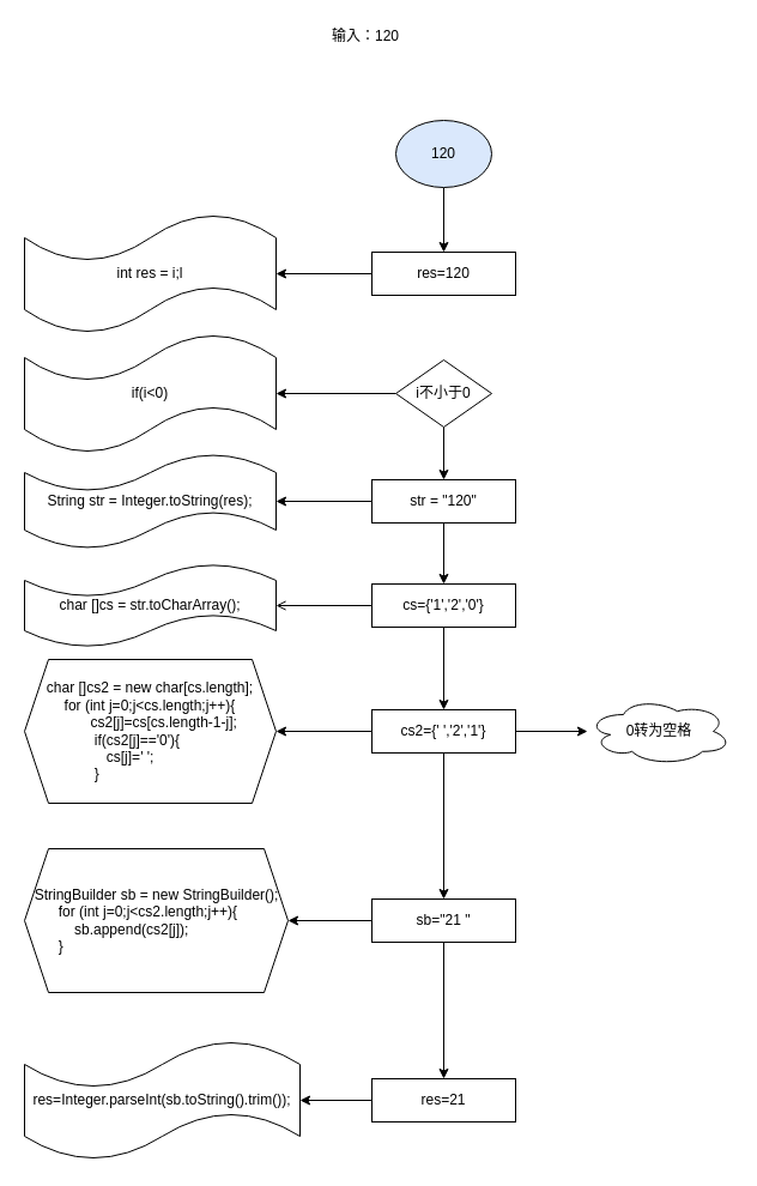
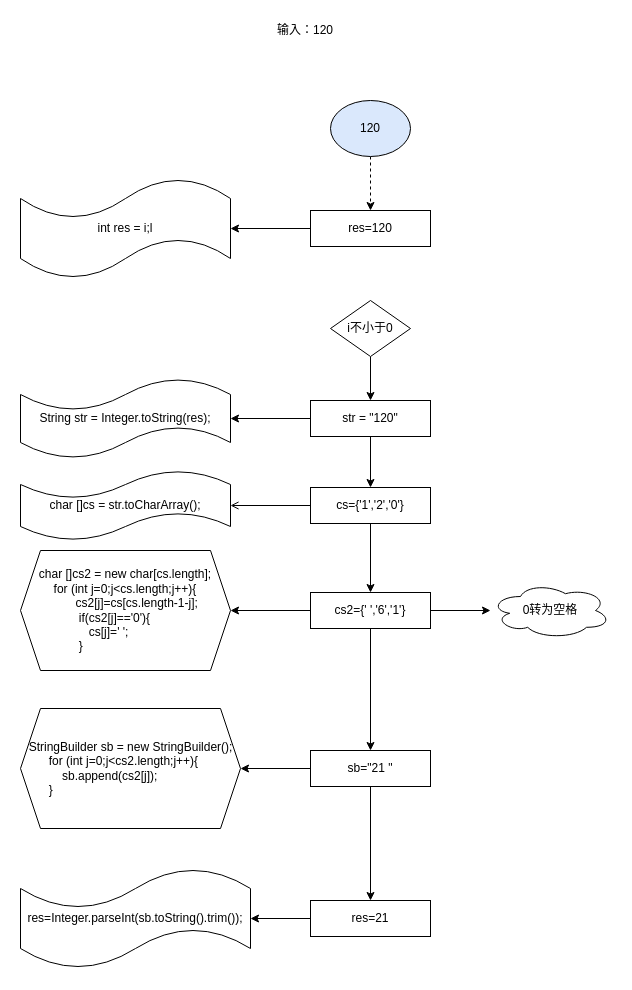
  <mxCell id="0" />
  <mxCell id="1" parent="0" />
  <mxCell id="2" value="输入：120" style="text;html=1;strokeColor=none;fillColor=none;align=center;verticalAlign=middle;whiteSpace=wrap;rounded=0;" parent="1" vertex="1"><mxGeometry x="260" y="20" width="90" height="19" as="geometry" /></mxCell>
- <mxCell id="3" value="" style="edgeStyle=orthogonalEdgeStyle;rounded=0;orthogonalLoop=1;jettySize=auto;html=1;" parent="1" source="4" target="6" edge="1"><mxGeometry relative="1" as="geometry" /></mxCell>
+ <mxCell id="3" value="" style="edgeStyle=orthogonalEdgeStyle;rounded=0;orthogonalLoop=1;jettySize=auto;html=1;dashed=1;" parent="1" source="4" target="6" edge="1"><mxGeometry relative="1" as="geometry" /></mxCell>
  <mxCell id="4" value="120" style="ellipse;whiteSpace=wrap;html=1;aspect=fixed;fillColor=#dae8fc;" parent="1" vertex="1"><mxGeometry x="330" y="100" width="80" height="56" as="geometry" /></mxCell>
  <mxCell id="5" value="" style="edgeStyle=orthogonalEdgeStyle;rounded=0;orthogonalLoop=1;jettySize=auto;html=1;" edge="1" parent="1" source="6"><mxGeometry relative="1" as="geometry"><mxPoint x="230" y="228" as="targetPoint" /></mxGeometry></mxCell>
  <mxCell id="6" value="res=120" style="whiteSpace=wrap;html=1;" parent="1" vertex="1"><mxGeometry x="310" y="210" width="120" height="36" as="geometry" /></mxCell>
  <mxCell id="7" value="" style="edgeStyle=orthogonalEdgeStyle;rounded=0;orthogonalLoop=1;jettySize=auto;html=1;" parent="1" source="9" target="12" edge="1"><mxGeometry relative="1" as="geometry" /></mxCell>
- <mxCell id="8" value="" style="edgeStyle=orthogonalEdgeStyle;rounded=0;orthogonalLoop=1;jettySize=auto;html=1;" edge="1" parent="1" source="9" target="27"><mxGeometry relative="1" as="geometry" /></mxCell>
  <mxCell id="9" value="i不小于0" style="rhombus;whiteSpace=wrap;html=1;" parent="1" vertex="1"><mxGeometry x="330" y="300" width="80" height="56" as="geometry" /></mxCell>
  <mxCell id="10" value="" style="edgeStyle=orthogonalEdgeStyle;rounded=0;orthogonalLoop=1;jettySize=auto;html=1;" parent="1" source="12" target="15" edge="1"><mxGeometry relative="1" as="geometry" /></mxCell>
  <mxCell id="11" value="" style="edgeStyle=orthogonalEdgeStyle;rounded=0;orthogonalLoop=1;jettySize=auto;html=1;" edge="1" parent="1" source="12" target="28"><mxGeometry relative="1" as="geometry" /></mxCell>
  <mxCell id="12" value="str = &quot;120&quot;" style="whiteSpace=wrap;html=1;" parent="1" vertex="1"><mxGeometry x="310" y="400" width="120" height="36" as="geometry" /></mxCell>
  <mxCell id="13" value="" style="edgeStyle=orthogonalEdgeStyle;rounded=0;orthogonalLoop=1;jettySize=auto;html=1;" parent="1" source="15" target="19" edge="1"><mxGeometry relative="1" as="geometry" /></mxCell>
  <mxCell id="14" value="" style="edgeStyle=orthogonalEdgeStyle;rounded=0;orthogonalLoop=1;jettySize=auto;html=1;endArrow=open;" edge="1" parent="1" source="15" target="29"><mxGeometry relative="1" as="geometry" /></mxCell>
  <mxCell id="15" value="cs={'1','2','0'}" style="whiteSpace=wrap;html=1;" parent="1" vertex="1"><mxGeometry x="310" y="487" width="120" height="36" as="geometry" /></mxCell>
  <mxCell id="16" value="" style="edgeStyle=orthogonalEdgeStyle;rounded=0;orthogonalLoop=1;jettySize=auto;html=1;" parent="1" source="19" target="22" edge="1"><mxGeometry relative="1" as="geometry" /></mxCell>
  <mxCell id="17" value="" style="edgeStyle=orthogonalEdgeStyle;rounded=0;orthogonalLoop=1;jettySize=auto;html=1;" parent="1" source="19" target="23" edge="1"><mxGeometry relative="1" as="geometry" /></mxCell>
  <mxCell id="18" value="" style="edgeStyle=orthogonalEdgeStyle;rounded=0;orthogonalLoop=1;jettySize=auto;html=1;" edge="1" parent="1" source="19" target="30"><mxGeometry relative="1" as="geometry" /></mxCell>
- <mxCell id="19" value="cs2={' ','2','1'}" style="whiteSpace=wrap;html=1;" parent="1" vertex="1"><mxGeometry x="310" y="592" width="120" height="36" as="geometry" /></mxCell>
+ <mxCell id="19" value="cs2={' ','6','1'}" style="whiteSpace=wrap;html=1;" parent="1" vertex="1"><mxGeometry x="310" y="592" width="120" height="36" as="geometry" /></mxCell>
  <mxCell id="20" value="" style="edgeStyle=orthogonalEdgeStyle;rounded=0;orthogonalLoop=1;jettySize=auto;html=1;" parent="1" source="22" target="25" edge="1"><mxGeometry relative="1" as="geometry" /></mxCell>
  <mxCell id="21" value="" style="edgeStyle=orthogonalEdgeStyle;rounded=0;orthogonalLoop=1;jettySize=auto;html=1;" edge="1" parent="1" source="22" target="31"><mxGeometry relative="1" as="geometry" /></mxCell>
  <mxCell id="22" value="sb=&quot;21 &quot;" style="whiteSpace=wrap;html=1;" parent="1" vertex="1"><mxGeometry x="310" y="750" width="120" height="36" as="geometry" /></mxCell>
  <mxCell id="23" value="0转为空格" style="ellipse;shape=cloud;whiteSpace=wrap;html=1;" parent="1" vertex="1"><mxGeometry x="490" y="582" width="120" height="56" as="geometry" /></mxCell>
  <mxCell id="24" value="" style="edgeStyle=orthogonalEdgeStyle;rounded=0;orthogonalLoop=1;jettySize=auto;html=1;" edge="1" parent="1" source="25" target="32"><mxGeometry relative="1" as="geometry" /></mxCell>
  <mxCell id="25" value="res=21" style="whiteSpace=wrap;html=1;" parent="1" vertex="1"><mxGeometry x="310" y="900" width="120" height="36" as="geometry" /></mxCell>
  <mxCell id="26" value="int&amp;nbsp;res = i;l" style="shape=tape;whiteSpace=wrap;html=1;" vertex="1" parent="1"><mxGeometry y="178" width="210" height="100" as="geometry" x="20" /></mxCell>
- <mxCell id="27" value="if(i&amp;lt;0)" style="shape=tape;whiteSpace=wrap;html=1;" vertex="1" parent="1"><mxGeometry y="278" width="210" height="100" as="geometry" x="20" /></mxCell>
  <mxCell id="28" value="String str = Integer.toString(res);" style="shape=tape;whiteSpace=wrap;html=1;" vertex="1" parent="1"><mxGeometry y="378" width="210" height="80" as="geometry" x="20" /></mxCell>
  <mxCell id="29" value="char []cs = str.toCharArray();" style="shape=tape;whiteSpace=wrap;html=1;" vertex="1" parent="1"><mxGeometry y="470" width="210" height="70" as="geometry" x="20" /></mxCell>
  <mxCell id="30" value="&lt;div style=&quot;text-align: left&quot;&gt;&lt;span&gt;char []cs2 = new char[cs.length];&lt;/span&gt;&lt;/div&gt;&lt;div&gt;for (int j=0;j&amp;lt;cs.length;j++){&lt;/div&gt;&lt;div&gt;&amp;nbsp; &amp;nbsp; &amp;nbsp; &amp;nbsp;cs2[j]=cs[cs.length-1-j];&lt;/div&gt;&lt;div style=&quot;text-align: left&quot;&gt;&lt;blockquote style=&quot;margin: 0 0 0 40px ; border: none ; padding: 0px&quot;&gt;&lt;div style=&quot;text-align: left&quot;&gt;if(cs2[j]=='0'){&lt;/div&gt;&lt;div style=&quot;text-align: left&quot;&gt;&amp;nbsp; &amp;nbsp;cs[j]=' ';&lt;/div&gt;&lt;div style=&quot;text-align: left&quot;&gt;}&lt;/div&gt;&lt;/blockquote&gt;&lt;/div&gt;" style="shape=hexagon;perimeter=hexagonPerimeter2;whiteSpace=wrap;html=1;fixedSize=1;" vertex="1" parent="1"><mxGeometry y="550" width="210" height="120" as="geometry" x="20" /></mxCell>
  <mxCell id="31" value="&lt;div&gt;&amp;nbsp; StringBuilder sb = new StringBuilder();&lt;/div&gt;&lt;div&gt;&amp;nbsp; &amp;nbsp; &amp;nbsp; &amp;nbsp; for (int j=0;j&amp;lt;cs2.length;j++){&lt;/div&gt;&lt;div&gt;&amp;nbsp; &amp;nbsp; &amp;nbsp; &amp;nbsp; &amp;nbsp; &amp;nbsp; sb.append(cs2[j]);&lt;/div&gt;&lt;div&gt;&amp;nbsp; &amp;nbsp; &amp;nbsp; &amp;nbsp; }&lt;/div&gt;" style="shape=hexagon;perimeter=hexagonPerimeter2;whiteSpace=wrap;html=1;fixedSize=1;align=left;" vertex="1" parent="1"><mxGeometry y="708" width="220" height="120" as="geometry" x="20" /></mxCell>
  <mxCell id="32" value="res=Integer.parseInt(sb.toString().trim());" style="shape=tape;whiteSpace=wrap;html=1;" vertex="1" parent="1"><mxGeometry y="868" width="230" height="100" as="geometry" x="20" /></mxCell>
